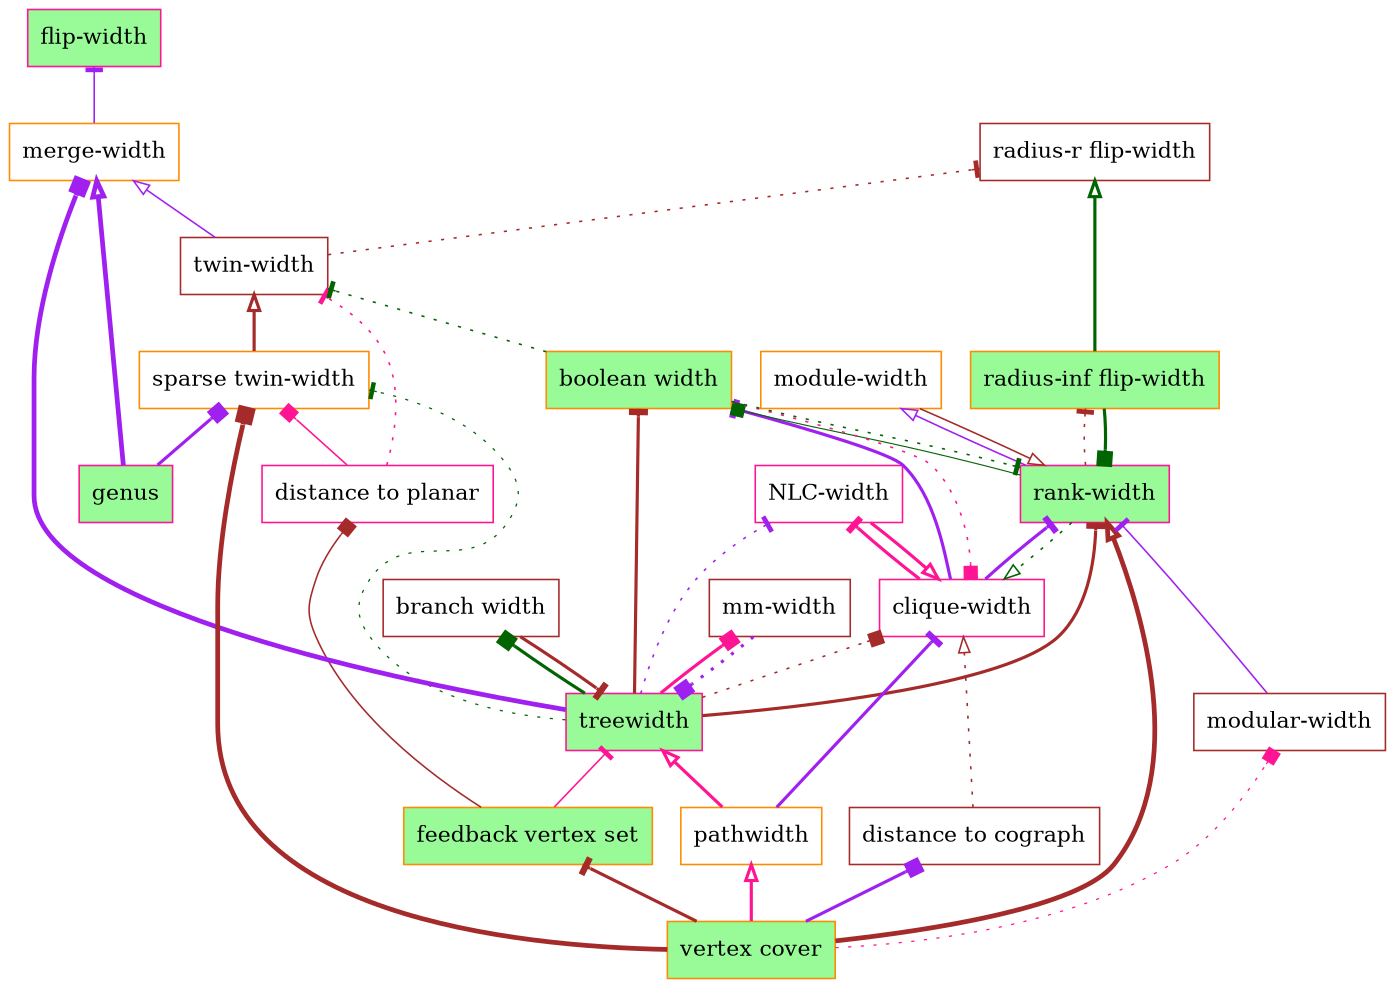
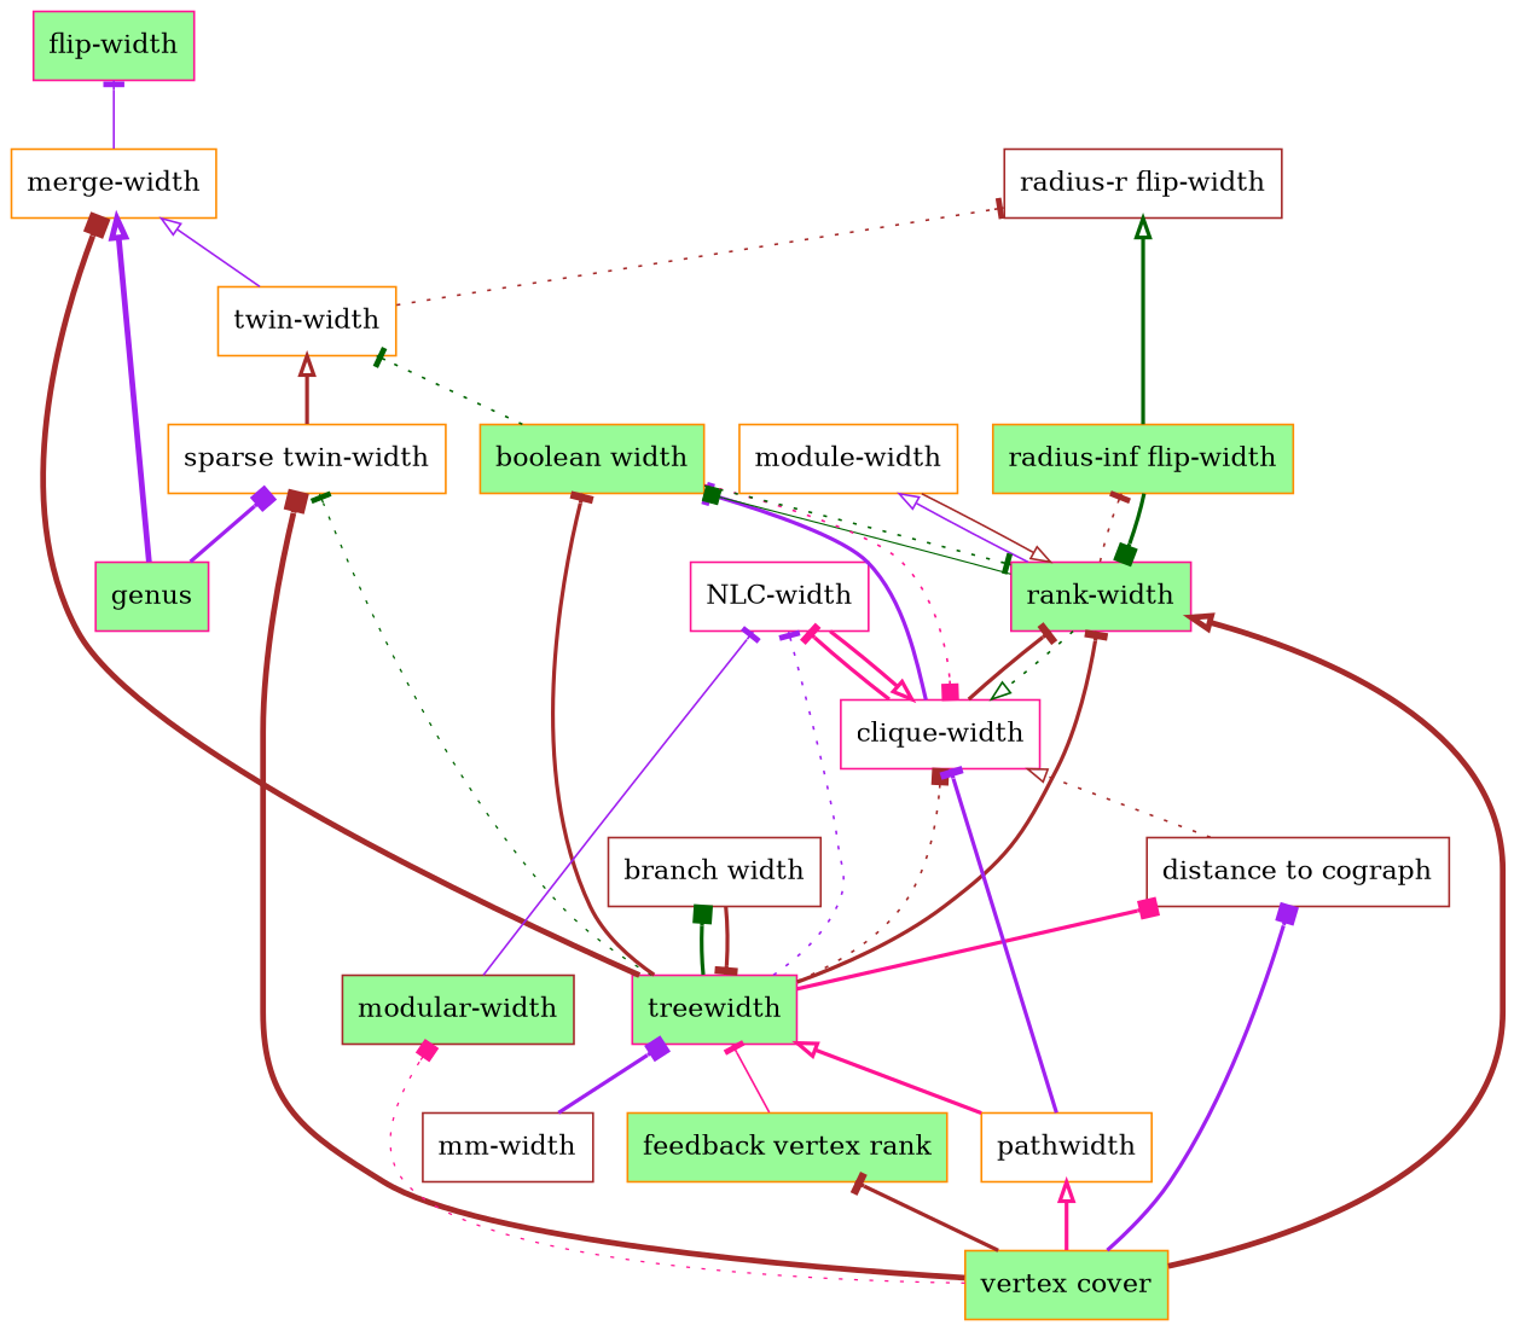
  digraph {
    rankdir=BT
    node [color=darkorange fillcolor=white shape=box style=filled]
    edge [arrowhead=tee color=brown decorate=true lblstyle="above, sloped" weight=100 penwidth=2.0]
-   n1 [fillcolor=palegreen label="feedback vertex set"]
-   n2 [color=deeppink label="distance to planar"]
+   n1 [fillcolor=palegreen label="feedback vertex rank"]
    n3 [color=deeppink fillcolor=palegreen label=treewidth]
    n4 [label="sparse twin-width"]
-   n5 [color=brown label="twin-width"]
+   n5 [label="twin-width"]
    n6 [color=deeppink label="clique-width"]
    n7 [color=deeppink label="NLC-width"]
    n8 [color=deeppink fillcolor=palegreen label="rank-width"]
    n9 [color=brown label="mm-width"]
    n10 [fillcolor=palegreen label="boolean width"]
    n11 [color=brown label="branch width"]
    n12 [label="merge-width"]
    n13 [label=pathwidth]
    n14 [color=brown label="distance to cograph"]
    n15 [fillcolor=palegreen label="vertex cover"]
-   n16 [color=brown label="modular-width"]
+   n16 [color=brown fillcolor=palegreen label="modular-width"]
    n17 [fillcolor=palegreen label="radius-inf flip-width"]
    n18 [label="module-width"]
    n19 [color=brown label="radius-r flip-width"]
    n20 [color=deeppink fillcolor=palegreen label="flip-width"]
    n21 [color=deeppink fillcolor=palegreen label=genus]
-   n1 -> n2 [arrowhead=box weight=1 penwidth=""]
    n1 -> n3 [color=deeppink weight=1 penwidth=""]
-   n2 -> n4 [arrowhead=box color=deeppink weight=1 penwidth=""]
-   n2 -> n5 [color=deeppink penwidth=1.0 style=dotted weight=1]
    n3 -> n4 [color=darkgreen penwidth=0.8 style=dotted weight=1]
    n3 -> n6 [arrowhead=box penwidth=1.0 style=dotted weight=1]
    n3 -> n7 [color=purple penwidth=1.0 style=dotted weight=1]
    n3 -> n8
-   n3 -> n9 [arrowhead=box color=deeppink]
+   n3 -> n14 [arrowhead=box color=deeppink]
    n3 -> n10
    n3 -> n11 [arrowhead=box color=darkgreen]
-   n3 -> n12 [arrowhead=box color=purple penwidth=3.0]
+   n3 -> n12 [arrowhead=box penwidth=3.0]
    n4 -> n5 [arrowhead=onormal]
    n5 -> n12 [arrowhead=onormal color=purple weight=1 penwidth=""]
    n5 -> n19 [penwidth=1.0 style=dotted weight=1]
    n6 -> n7 [color=deeppink]
-   n6 -> n8 [color=purple]
+   n6 -> n8
    n6 -> n10 [color=purple]
    n7 -> n6 [arrowhead=onormal color=deeppink]
    n8 -> n6 [arrowhead=onormal color=darkgreen penwidth=1.0 style=dotted weight=1]
    n8 -> n10 [arrowhead=box color=darkgreen penwidth=0.7 weight=20]
    n8 -> n17 [penwidth=1.0 style=dotted weight=1]
    n8 -> n18 [arrowhead=onormal color=purple weight=1 penwidth=""]
-   n9 -> n3 [arrowhead=box color=purple style=dotted]
+   n9 -> n3 [arrowhead=box color=purple]
    n10 -> n5 [color=darkgreen penwidth=1.0 style=dotted weight=1]
    n10 -> n6 [arrowhead=box color=deeppink penwidth=1.0 style=dotted weight=1]
    n10 -> n8 [color=darkgreen penwidth=1.0 style=dotted weight=1]
    n11 -> n3
    n12 -> n20 [color=purple weight=1 penwidth=""]
    n13 -> n3 [arrowhead=onormal color=deeppink]
    n13 -> n6 [color=purple]
    n14 -> n6 [arrowhead=onormal penwidth=1.0 style=dotted weight=1]
    n15 -> n1
    n15 -> n4 [arrowhead=box penwidth=3.0]
    n15 -> n8 [arrowhead=onormal penwidth=3.0]
    n15 -> n13 [arrowhead=onormal color=deeppink]
    n15 -> n14 [arrowhead=box color=purple]
    n15 -> n16 [arrowhead=box color=deeppink penwidth=0.8 style=dotted weight=1]
-   n16 -> n8 [color=purple weight=1 penwidth=""]
+   n16 -> n7 [color=purple weight=1 penwidth=""]
    n17 -> n8 [arrowhead=box color=darkgreen]
    n17 -> n19 [arrowhead=onormal color=darkgreen]
    n18 -> n8 [arrowhead=onormal weight=1 penwidth=""]
    n21 -> n4 [arrowhead=box color=purple]
    n21 -> n12 [arrowhead=onormal color=purple penwidth=3.0]
  }
